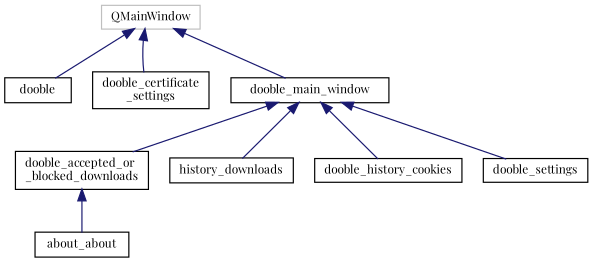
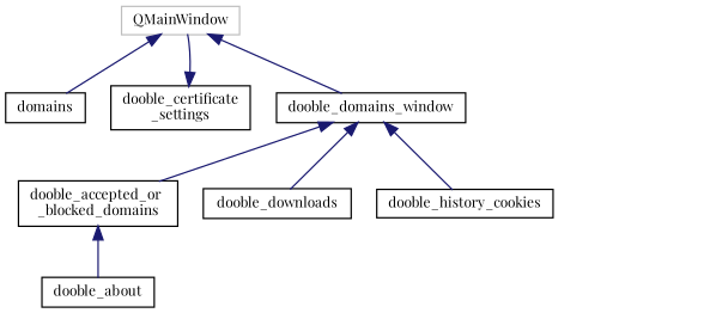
  digraph {
    fontname="Playfair Display"
    rankdir=TB
    node [color=black fillcolor=white fontname="Playfair Display" fontsize=10 shape=record style=filled]
    edge [color=midnightblue dir=back fontname="Playfair Display" fontsize=10 labelfontname=Helvetica labelfontsize=10 style=solid]
    n1 [color=grey75 height=0.2 label=QMainWindow width=0.4]
-   n2 [height=0.2 label=dooble width=0.4]
+   n2 [height=0.2 label=domains width=0.4]
    n3 [height=0.2 label="dooble_certificate\l_settings" width=0.4]
-   n4 [height=0.2 label=dooble_main_window width=0.4]
-   n5 [height=0.2 label=about_about width=0.4]
-   n6 [height=0.2 label="dooble_accepted_or\l_blocked_downloads" width=0.4]
-   n7 [height=0.2 label=history_downloads width=0.4]
+   n4 [height=0.2 label=dooble_domains_window width=0.4]
+   n5 [height=0.2 label=dooble_about width=0.4]
+   n6 [height=0.2 label="dooble_accepted_or\l_blocked_domains" width=0.4]
+   n7 [height=0.2 label=dooble_downloads width=0.4]
    n8 [height=0.2 label=dooble_history_cookies width=0.4]
-   n9 [height=0.2 label=dooble_settings width=0.4]
    n1 -> n2
-   n1 -> n3
+   n3 -> n1
    n1 -> n4
    n4 -> n6
    n4 -> n7
    n4 -> n8
-   n4 -> n9
    n6 -> n5
  }
